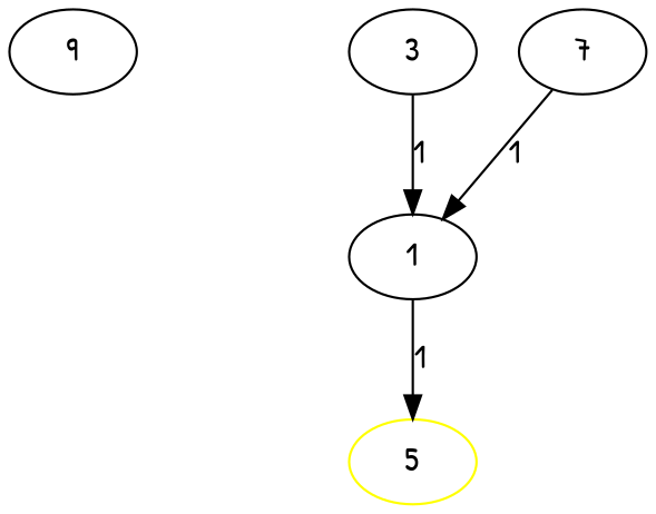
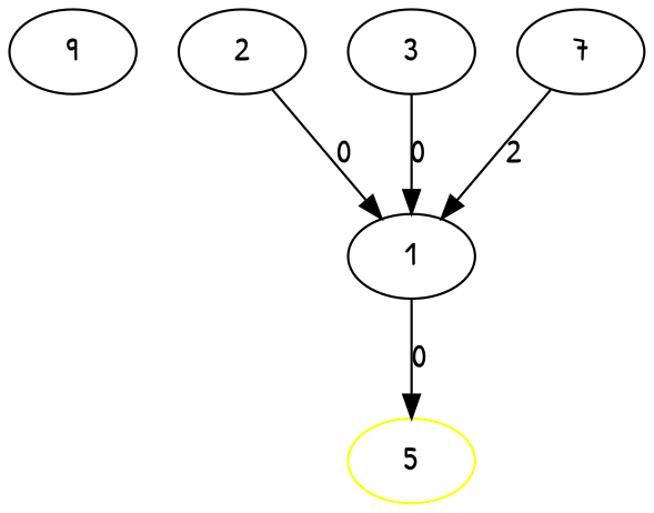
  digraph {
    fontname="Patrick Hand"
    node [BB=0 SS=0 bw=0 cv=0 fontname="Patrick Hand" nodeT=sym op=NaS symid=-1 symidR=0]
    edge [fontname="Patrick Hand"]
    n1 [label=9 symid=0]
    1 [BB=1 op=_sym_build_read_memory symid=1]
    5 [BB=1 SS=1 color=yellow op=_sym_set_return_expression symid=2]
+   2 [BB=1 bw=4 nodeT=runtimeInt]
    3 [bw=4 cv=4 nodeT=constantInt]
    n6 [bw=1 cv=1 label=7 nodeT=constantInt]
-   1 -> 5 [label=1]
-   3 -> 1 [label=1]
-   n6 -> 1 [label=1]
+   1 -> 5 [label=0]
+   2 -> 1 [label=0]
+   3 -> 1 [label=0]
+   n6 -> 1 [label=2]
  }
